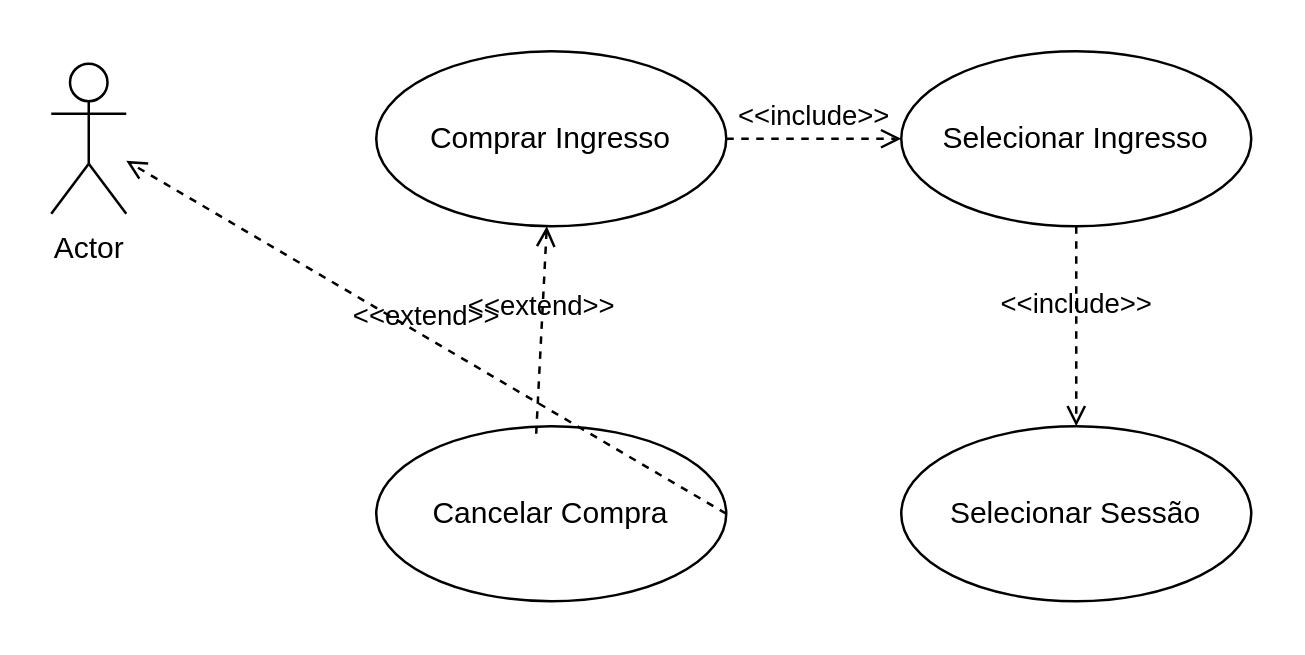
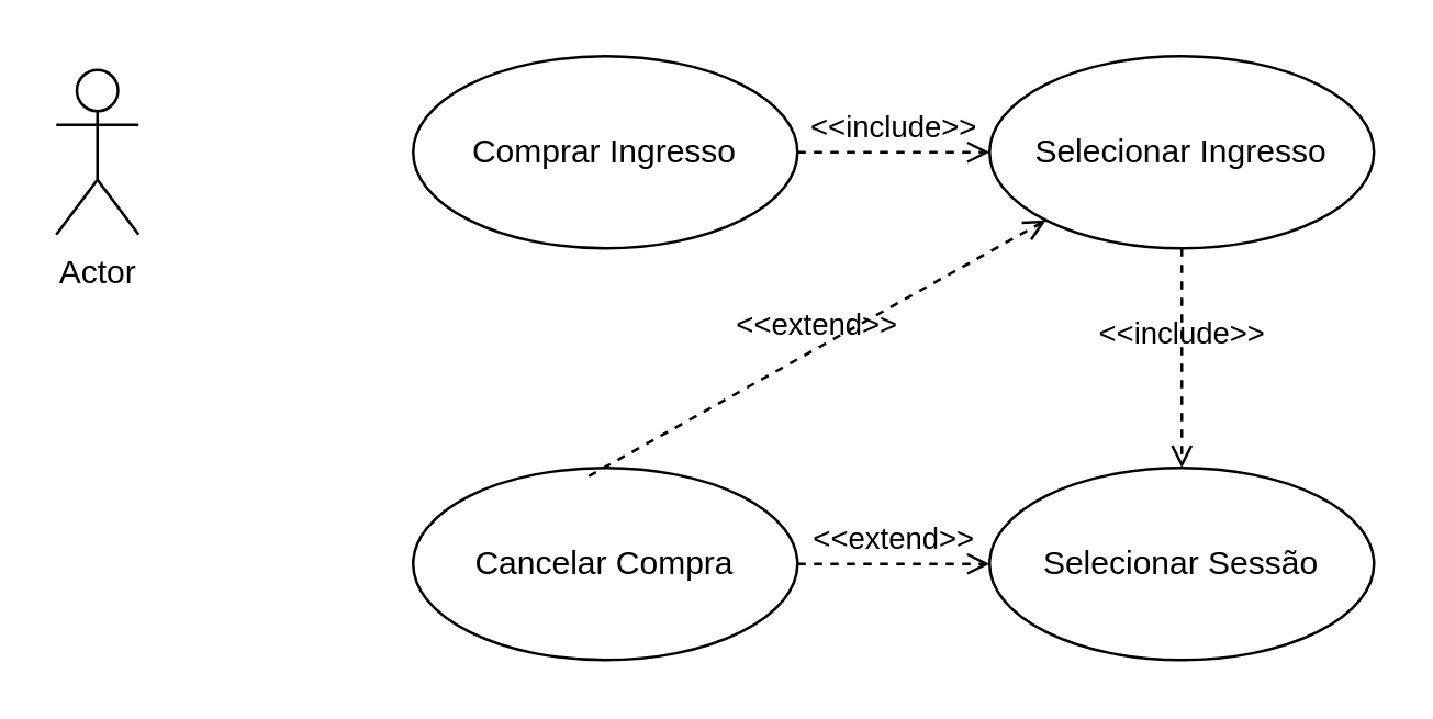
  <mxCell id="0" />
  <mxCell id="1" parent="0" />
  <mxCell id="2" value="Actor" style="shape=umlActor;verticalLabelPosition=bottom;verticalAlign=top;html=1;" vertex="1" parent="1"><mxGeometry x="20" y="25" width="30" height="60" as="geometry" /></mxCell>
  <mxCell id="3" value="Comprar Ingresso" style="ellipse;whiteSpace=wrap;html=1;" vertex="1" parent="1"><mxGeometry x="150" y="20" width="140" height="70" as="geometry" /></mxCell>
  <mxCell id="4" value="&amp;lt;&amp;lt;include&amp;gt;&amp;gt;" style="html=1;verticalAlign=bottom;labelBackgroundColor=none;endArrow=open;endFill=0;dashed=1;rounded=0;exitX=1;exitY=0.5;exitDx=0;exitDy=0;" edge="1" parent="1" source="3" target="5"><mxGeometry width="160" relative="1" as="geometry"><mxPoint x="290" y="250" as="sourcePoint" /><mxPoint x="450" y="250" as="targetPoint" /></mxGeometry></mxCell>
  <mxCell id="5" value="Selecionar Ingresso" style="ellipse;whiteSpace=wrap;html=1;" vertex="1" parent="1"><mxGeometry x="360" y="20" width="140" height="70" as="geometry" /></mxCell>
  <mxCell id="6" value="Selecionar Sessão" style="ellipse;whiteSpace=wrap;html=1;" vertex="1" parent="1"><mxGeometry x="360" y="170" width="140" height="70" as="geometry" /></mxCell>
  <mxCell id="7" value="&amp;lt;&amp;lt;include&amp;gt;&amp;gt;" style="html=1;verticalAlign=bottom;labelBackgroundColor=none;endArrow=open;endFill=0;dashed=1;rounded=0;exitX=0.5;exitY=1;exitDx=0;exitDy=0;entryX=0.5;entryY=0;entryDx=0;entryDy=0;" edge="1" parent="1" source="5" target="6"><mxGeometry width="160" relative="1" as="geometry"><mxPoint x="300" y="65" as="sourcePoint" /><mxPoint x="370" y="65" as="targetPoint" /></mxGeometry></mxCell>
  <mxCell id="8" value="Cancelar Compra" style="ellipse;whiteSpace=wrap;html=1;" vertex="1" parent="1"><mxGeometry x="150" y="170" width="140" height="70" as="geometry" /></mxCell>
- <mxCell id="9" value="&amp;lt;&amp;lt;extend&amp;gt;&amp;gt;" style="html=1;verticalAlign=bottom;labelBackgroundColor=none;endArrow=open;endFill=0;dashed=1;rounded=0;exitX=0.457;exitY=0.043;exitDx=0;exitDy=0;exitPerimeter=0;" edge="1" parent="1" source="8" target="3"><mxGeometry width="160" relative="1" as="geometry"><mxPoint x="290" y="250" as="sourcePoint" /><mxPoint x="450" y="250" as="targetPoint" /></mxGeometry></mxCell>
- <mxCell id="10" value="&amp;lt;&amp;lt;extend&amp;gt;&amp;gt;" style="html=1;verticalAlign=bottom;labelBackgroundColor=none;endArrow=open;endFill=0;dashed=1;rounded=0;exitX=1;exitY=0.5;exitDx=0;exitDy=0;" edge="1" parent="1" source="8" target="2"><mxGeometry width="160" relative="1" as="geometry"><mxPoint x="224" y="213" as="sourcePoint" /><mxPoint x="391" y="90" as="targetPoint" /></mxGeometry></mxCell>
+ <mxCell id="9" value="&amp;lt;&amp;lt;extend&amp;gt;&amp;gt;" style="html=1;verticalAlign=bottom;labelBackgroundColor=none;endArrow=open;endFill=0;dashed=1;rounded=0;entryX=0;entryY=1;entryDx=0;entryDy=0;exitX=0.457;exitY=0.043;exitDx=0;exitDy=0;exitPerimeter=0;" edge="1" parent="1" source="8" target="5"><mxGeometry width="160" relative="1" as="geometry"><mxPoint x="290" y="250" as="sourcePoint" /><mxPoint x="450" y="250" as="targetPoint" /></mxGeometry></mxCell>
+ <mxCell id="10" value="&amp;lt;&amp;lt;extend&amp;gt;&amp;gt;" style="html=1;verticalAlign=bottom;labelBackgroundColor=none;endArrow=open;endFill=0;dashed=1;rounded=0;entryX=0;entryY=0.5;entryDx=0;entryDy=0;exitX=1;exitY=0.5;exitDx=0;exitDy=0;" edge="1" parent="1" source="8" target="6"><mxGeometry width="160" relative="1" as="geometry"><mxPoint x="224" y="213" as="sourcePoint" /><mxPoint x="391" y="90" as="targetPoint" /></mxGeometry></mxCell>
